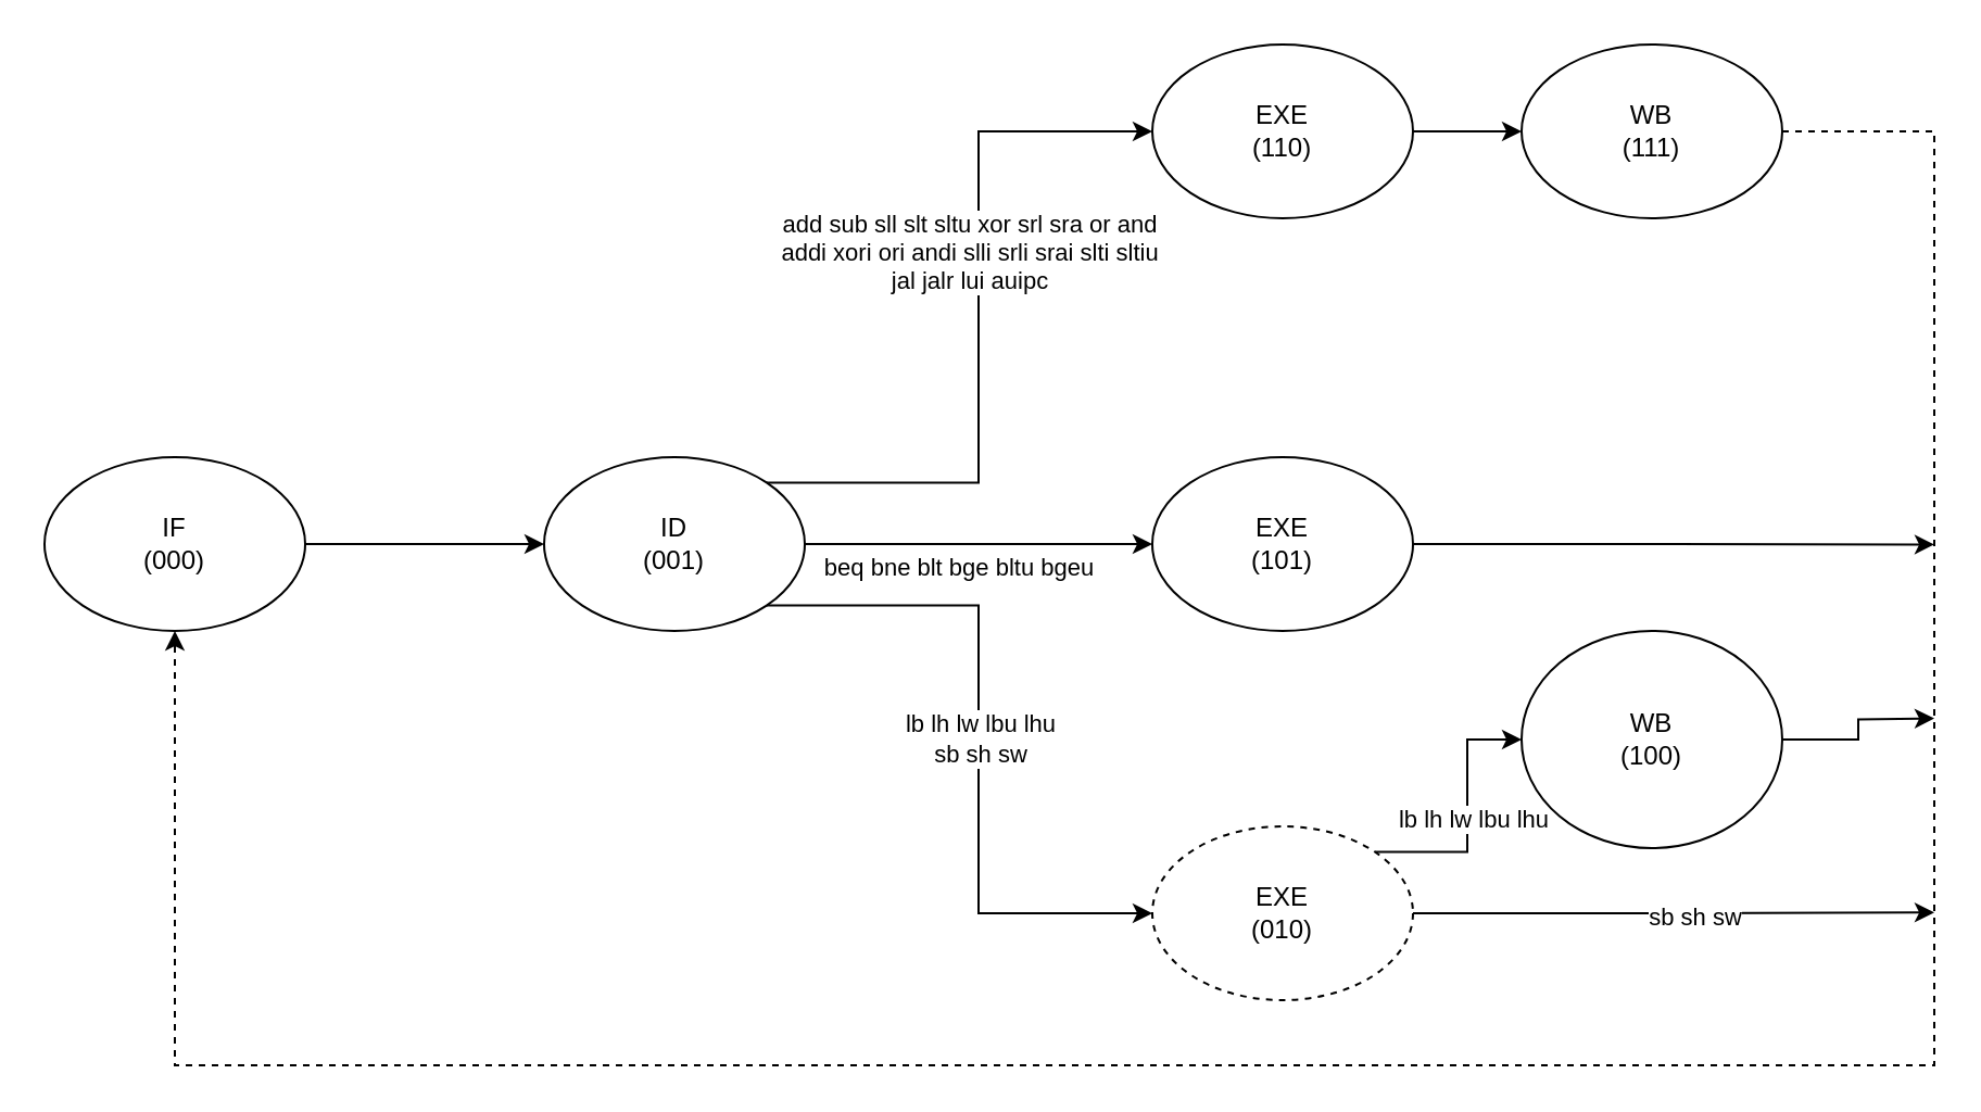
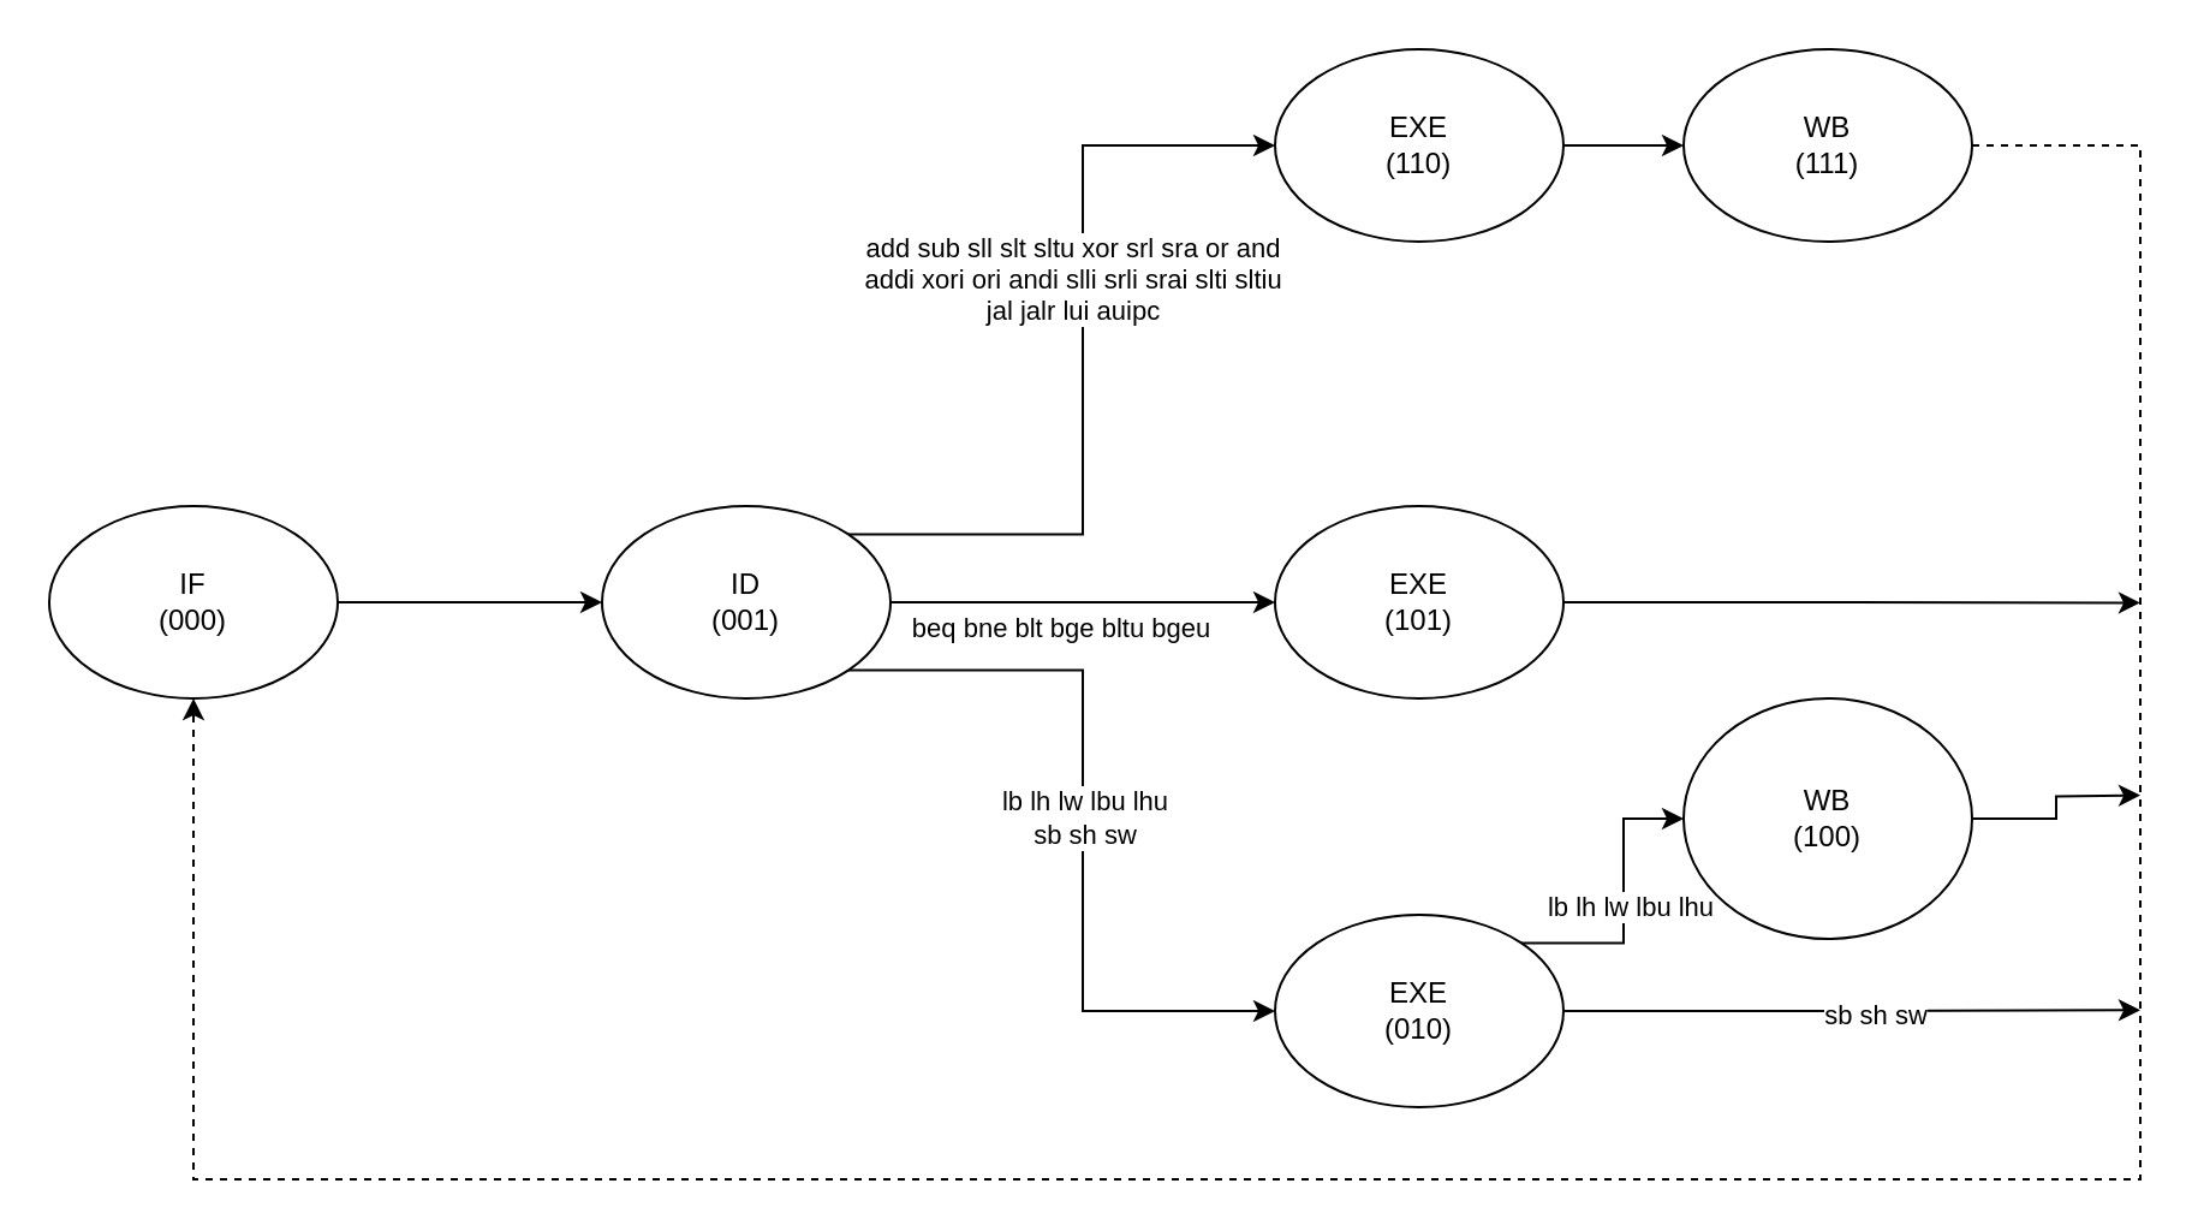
  <mxCell id="0" />
  <mxCell id="1" parent="0" />
  <mxCell id="2" style="edgeStyle=orthogonalEdgeStyle;rounded=0;orthogonalLoop=1;jettySize=auto;html=1;exitX=1;exitY=0.5;exitDx=0;exitDy=0;entryX=0;entryY=0.5;entryDx=0;entryDy=0;" edge="1" parent="1" source="3" target="10"><mxGeometry relative="1" as="geometry" /></mxCell>
  <mxCell id="3" value="IF&lt;br&gt;(000)" style="ellipse;whiteSpace=wrap;html=1;" vertex="1" parent="1"><mxGeometry x="20" y="210" width="120" height="80" as="geometry" /></mxCell>
  <mxCell id="4" style="edgeStyle=orthogonalEdgeStyle;rounded=0;orthogonalLoop=1;jettySize=auto;html=1;exitX=1;exitY=0;exitDx=0;exitDy=0;entryX=0;entryY=0.5;entryDx=0;entryDy=0;" edge="1" parent="1" source="10" target="12"><mxGeometry relative="1" as="geometry" /></mxCell>
  <mxCell id="5" value="add sub sll slt sltu xor srl sra or and&lt;br&gt;addi xori ori andi slli srli srai slti sltiu&lt;br&gt;jal jalr lui auipc" style="edgeLabel;html=1;align=center;verticalAlign=middle;resizable=0;points=[];" vertex="1" connectable="0" parent="4"><mxGeometry x="0.203" y="5" relative="1" as="geometry"><mxPoint as="offset" /></mxGeometry></mxCell>
  <mxCell id="6" style="edgeStyle=none;rounded=0;orthogonalLoop=1;jettySize=auto;html=1;exitX=1;exitY=0.5;exitDx=0;exitDy=0;entryX=0;entryY=0.5;entryDx=0;entryDy=0;" edge="1" parent="1" source="10" target="14"><mxGeometry relative="1" as="geometry" /></mxCell>
  <mxCell id="7" value="beq bne blt bge bltu bgeu" style="edgeLabel;html=1;align=center;verticalAlign=middle;resizable=0;points=[];" vertex="1" connectable="0" parent="6"><mxGeometry x="0.394" y="-3" relative="1" as="geometry"><mxPoint x="-42" y="7" as="offset" /></mxGeometry></mxCell>
  <mxCell id="8" style="edgeStyle=orthogonalEdgeStyle;rounded=0;orthogonalLoop=1;jettySize=auto;html=1;exitX=1;exitY=1;exitDx=0;exitDy=0;entryX=0;entryY=0.5;entryDx=0;entryDy=0;" edge="1" parent="1" source="10" target="21"><mxGeometry relative="1" as="geometry" /></mxCell>
  <mxCell id="9" value="lb lh lw lbu lhu&lt;br&gt;sb sh sw" style="edgeLabel;html=1;align=center;verticalAlign=middle;resizable=0;points=[];" vertex="1" connectable="0" parent="8"><mxGeometry x="-0.003" relative="1" as="geometry"><mxPoint as="offset" /></mxGeometry></mxCell>
  <mxCell id="10" value="ID&lt;br&gt;(001)" style="ellipse;whiteSpace=wrap;html=1;" vertex="1" parent="1"><mxGeometry x="250" y="210" width="120" height="80" as="geometry" /></mxCell>
  <mxCell id="11" style="rounded=0;orthogonalLoop=1;jettySize=auto;html=1;exitX=1;exitY=0.5;exitDx=0;exitDy=0;entryX=0;entryY=0.5;entryDx=0;entryDy=0;" edge="1" parent="1" source="12" target="16"><mxGeometry relative="1" as="geometry" /></mxCell>
  <mxCell id="12" value="EXE&lt;br&gt;(110)" style="ellipse;whiteSpace=wrap;html=1;" vertex="1" parent="1"><mxGeometry x="530" y="20" width="120" height="80" as="geometry" /></mxCell>
  <mxCell id="13" style="edgeStyle=orthogonalEdgeStyle;rounded=0;orthogonalLoop=1;jettySize=auto;html=1;exitX=1;exitY=0.5;exitDx=0;exitDy=0;" edge="1" parent="1" source="14"><mxGeometry relative="1" as="geometry"><mxPoint x="890" y="250.235" as="targetPoint" /></mxGeometry></mxCell>
  <mxCell id="14" value="EXE&lt;br&gt;(101)" style="ellipse;whiteSpace=wrap;html=1;" vertex="1" parent="1"><mxGeometry x="530" y="210" width="120" height="80" as="geometry" /></mxCell>
  <mxCell id="15" style="edgeStyle=orthogonalEdgeStyle;rounded=0;orthogonalLoop=1;jettySize=auto;html=1;exitX=1;exitY=0.5;exitDx=0;exitDy=0;entryX=0.5;entryY=1;entryDx=0;entryDy=0;dashed=1;" edge="1" parent="1" source="16" target="3"><mxGeometry relative="1" as="geometry"><Array as="points"><mxPoint x="890" y="60" /><mxPoint x="890" y="490" /><mxPoint x="80" y="490" /></Array></mxGeometry></mxCell>
  <mxCell id="16" value="WB&lt;br&gt;(111)" style="ellipse;whiteSpace=wrap;html=1;" vertex="1" parent="1"><mxGeometry x="700" y="20" width="120" height="80" as="geometry" /></mxCell>
  <mxCell id="17" style="edgeStyle=orthogonalEdgeStyle;rounded=0;orthogonalLoop=1;jettySize=auto;html=1;exitX=1;exitY=0;exitDx=0;exitDy=0;entryX=0;entryY=0.5;entryDx=0;entryDy=0;" edge="1" parent="1" source="21" target="23"><mxGeometry relative="1" as="geometry" /></mxCell>
  <mxCell id="18" value="lb lh lw lbu lhu" style="edgeLabel;html=1;align=center;verticalAlign=middle;resizable=0;points=[];" vertex="1" connectable="0" parent="17"><mxGeometry x="0.28" y="-2" relative="1" as="geometry"><mxPoint y="18" as="offset" /></mxGeometry></mxCell>
  <mxCell id="19" style="edgeStyle=orthogonalEdgeStyle;rounded=0;orthogonalLoop=1;jettySize=auto;html=1;exitX=1;exitY=0.5;exitDx=0;exitDy=0;" edge="1" parent="1" source="21"><mxGeometry relative="1" as="geometry"><mxPoint x="890" y="419.647" as="targetPoint" /></mxGeometry></mxCell>
  <mxCell id="20" value="sb sh sw" style="edgeLabel;html=1;align=center;verticalAlign=middle;resizable=0;points=[];" vertex="1" connectable="0" parent="19"><mxGeometry x="0.087" y="-1" relative="1" as="geometry"><mxPoint as="offset" /></mxGeometry></mxCell>
- <mxCell id="21" value="EXE&lt;br&gt;(010)" style="ellipse;whiteSpace=wrap;html=1;dashed=1;" vertex="1" parent="1"><mxGeometry x="530" y="380" width="120" height="80" as="geometry" /></mxCell>
+ <mxCell id="21" value="EXE&lt;br&gt;(010)" style="ellipse;whiteSpace=wrap;html=1;" vertex="1" parent="1"><mxGeometry x="530" y="380" width="120" height="80" as="geometry" /></mxCell>
  <mxCell id="22" style="edgeStyle=orthogonalEdgeStyle;rounded=0;orthogonalLoop=1;jettySize=auto;html=1;exitX=1;exitY=0.5;exitDx=0;exitDy=0;" edge="1" parent="1" source="23"><mxGeometry relative="1" as="geometry"><mxPoint x="890" y="330.235" as="targetPoint" /></mxGeometry></mxCell>
  <mxCell id="23" value="WB&lt;br&gt;(100)" style="ellipse;whiteSpace=wrap;html=1;" vertex="1" parent="1"><mxGeometry x="700" y="290" width="120" height="100" as="geometry" /></mxCell>
